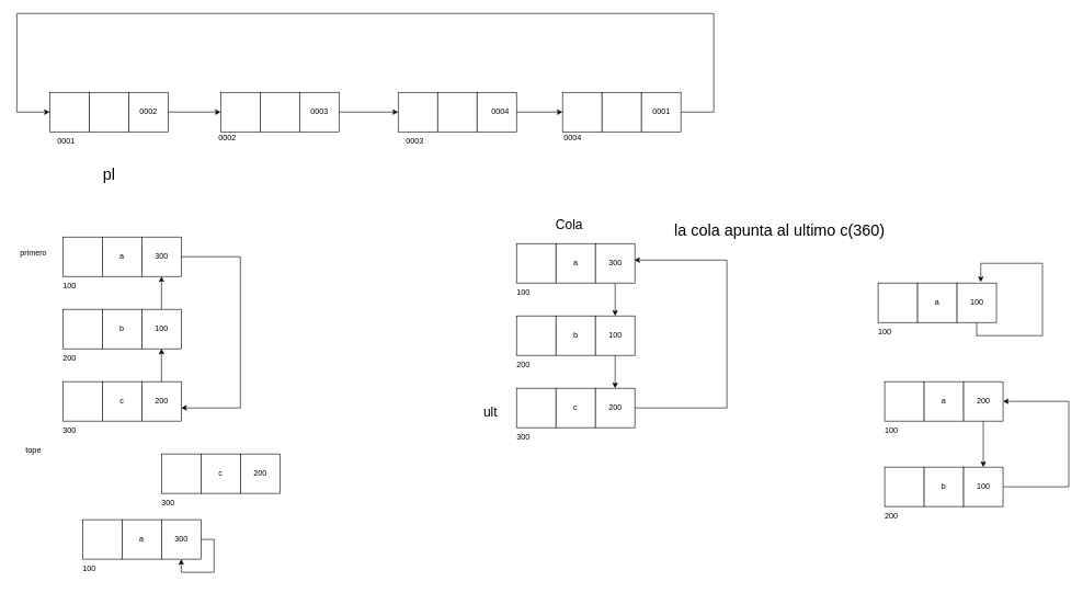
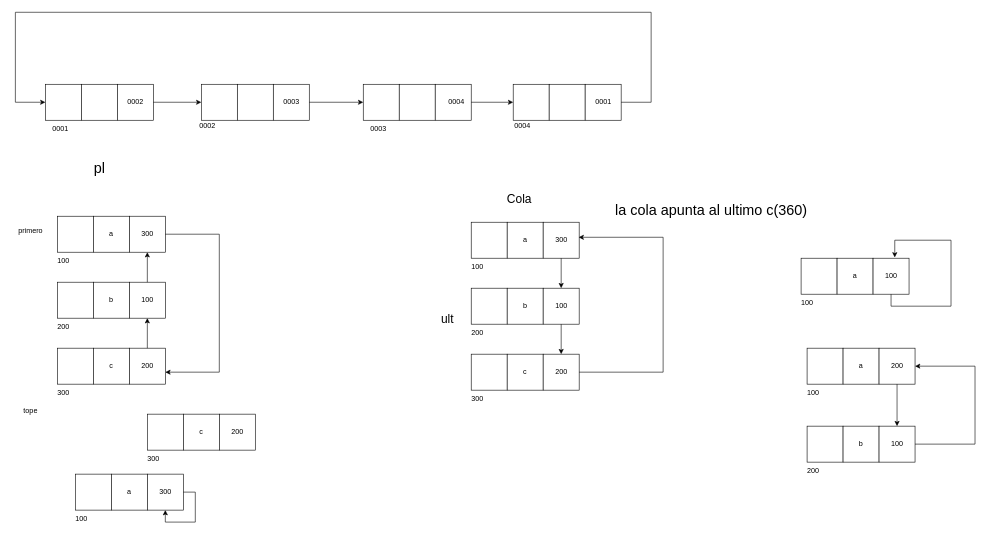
  <mxCell id="0" />
  <mxCell id="1" parent="0" />
  <mxCell id="2" value="" style="group" parent="1" vertex="1" connectable="0"><mxGeometry y="140" width="180" height="60" as="geometry" x="75" /></mxCell>
  <mxCell id="3" value="" style="rounded=0;whiteSpace=wrap;html=1;" parent="2" vertex="1"><mxGeometry width="60" height="60" as="geometry" /></mxCell>
  <mxCell id="4" value="" style="rounded=0;whiteSpace=wrap;html=1;" parent="2" vertex="1"><mxGeometry x="60" width="60" height="60" as="geometry" /></mxCell>
  <mxCell id="5" value="" style="rounded=0;whiteSpace=wrap;html=1;" parent="2" vertex="1"><mxGeometry x="120" width="60" height="60" as="geometry" /></mxCell>
  <mxCell id="6" value="0002" style="text;html=1;align=center;verticalAlign=middle;resizable=0;points=[];autosize=1;strokeColor=none;fillColor=none;" parent="2" vertex="1"><mxGeometry x="125" y="15" width="50" height="30" as="geometry" /></mxCell>
  <mxCell id="7" value="" style="group" parent="1" vertex="1" connectable="0"><mxGeometry x="335" y="140" width="180" height="60" as="geometry" /></mxCell>
  <mxCell id="8" value="" style="rounded=0;whiteSpace=wrap;html=1;" parent="7" vertex="1"><mxGeometry width="60" height="60" as="geometry" /></mxCell>
  <mxCell id="9" value="" style="rounded=0;whiteSpace=wrap;html=1;" parent="7" vertex="1"><mxGeometry x="60" width="60" height="60" as="geometry" /></mxCell>
  <mxCell id="10" value="" style="rounded=0;whiteSpace=wrap;html=1;" parent="7" vertex="1"><mxGeometry x="120" width="60" height="60" as="geometry" /></mxCell>
  <mxCell id="11" value="0003" style="text;html=1;align=center;verticalAlign=middle;resizable=0;points=[];autosize=1;strokeColor=none;fillColor=none;" parent="7" vertex="1"><mxGeometry x="125" y="15" width="50" height="30" as="geometry" /></mxCell>
  <mxCell id="12" style="edgeStyle=orthogonalEdgeStyle;rounded=0;orthogonalLoop=1;jettySize=auto;html=1;entryX=0;entryY=0.5;entryDx=0;entryDy=0;" parent="1" source="5" target="8" edge="1"><mxGeometry relative="1" as="geometry" /></mxCell>
  <mxCell id="13" value="" style="group" parent="1" vertex="1" connectable="0"><mxGeometry x="605" y="140" width="180" height="60" as="geometry" /></mxCell>
  <mxCell id="14" value="" style="rounded=0;whiteSpace=wrap;html=1;" parent="13" vertex="1"><mxGeometry width="60" height="60" as="geometry" /></mxCell>
  <mxCell id="15" value="" style="rounded=0;whiteSpace=wrap;html=1;" parent="13" vertex="1"><mxGeometry x="60" width="60" height="60" as="geometry" /></mxCell>
  <mxCell id="16" value="" style="rounded=0;whiteSpace=wrap;html=1;" parent="13" vertex="1"><mxGeometry x="120" width="60" height="60" as="geometry" /></mxCell>
  <mxCell id="17" value="0004" style="text;html=1;align=center;verticalAlign=middle;resizable=0;points=[];autosize=1;strokeColor=none;fillColor=none;" parent="13" vertex="1"><mxGeometry x="130" y="15" width="50" height="30" as="geometry" /></mxCell>
  <mxCell id="18" value="" style="group" parent="1" vertex="1" connectable="0"><mxGeometry x="855" y="140" width="180" height="60" as="geometry" /></mxCell>
  <mxCell id="19" value="" style="rounded=0;whiteSpace=wrap;html=1;" parent="18" vertex="1"><mxGeometry width="60" height="60" as="geometry" /></mxCell>
  <mxCell id="20" value="" style="rounded=0;whiteSpace=wrap;html=1;" parent="18" vertex="1"><mxGeometry x="60" width="60" height="60" as="geometry" /></mxCell>
  <mxCell id="21" value="" style="rounded=0;whiteSpace=wrap;html=1;" parent="18" vertex="1"><mxGeometry x="120" width="60" height="60" as="geometry" /></mxCell>
  <mxCell id="22" value="0001" style="text;html=1;align=center;verticalAlign=middle;resizable=0;points=[];autosize=1;strokeColor=none;fillColor=none;" parent="18" vertex="1"><mxGeometry x="125" y="15" width="50" height="30" as="geometry" /></mxCell>
  <mxCell id="23" style="edgeStyle=orthogonalEdgeStyle;rounded=0;orthogonalLoop=1;jettySize=auto;html=1;entryX=0;entryY=0.5;entryDx=0;entryDy=0;" parent="1" source="16" target="19" edge="1"><mxGeometry relative="1" as="geometry" /></mxCell>
  <mxCell id="24" value="" style="edgeStyle=orthogonalEdgeStyle;rounded=0;orthogonalLoop=1;jettySize=auto;html=1;" parent="1" source="10" target="14" edge="1"><mxGeometry relative="1" as="geometry" /></mxCell>
  <mxCell id="25" style="edgeStyle=orthogonalEdgeStyle;rounded=0;orthogonalLoop=1;jettySize=auto;html=1;entryX=0;entryY=0.5;entryDx=0;entryDy=0;" parent="1" source="21" target="3" edge="1"><mxGeometry relative="1" as="geometry"><Array as="points"><mxPoint x="1085" y="170" /><mxPoint x="1085" y="20" /><mxPoint x="25" y="20" /><mxPoint x="25" y="170" /></Array></mxGeometry></mxCell>
  <mxCell id="26" value="0001" style="text;html=1;align=center;verticalAlign=middle;resizable=0;points=[];autosize=1;strokeColor=none;fillColor=none;" parent="1" vertex="1"><mxGeometry y="200" width="50" height="30" as="geometry" x="75" /></mxCell>
  <mxCell id="27" value="0002" style="text;html=1;align=center;verticalAlign=middle;resizable=0;points=[];autosize=1;strokeColor=none;fillColor=none;" parent="1" vertex="1"><mxGeometry x="320" y="195" width="50" height="30" as="geometry" /></mxCell>
  <mxCell id="28" value="0003" style="text;html=1;align=center;verticalAlign=middle;resizable=0;points=[];autosize=1;strokeColor=none;fillColor=none;" parent="1" vertex="1"><mxGeometry x="605" y="200" width="50" height="30" as="geometry" /></mxCell>
  <mxCell id="29" value="0004" style="text;html=1;align=center;verticalAlign=middle;resizable=0;points=[];autosize=1;strokeColor=none;fillColor=none;" parent="1" vertex="1"><mxGeometry x="845" y="195" width="50" height="30" as="geometry" /></mxCell>
- <mxCell id="30" value="&lt;font style=&quot;font-size: 24px;&quot;&gt;pl&lt;/font&gt;" style="text;html=1;align=center;verticalAlign=middle;resizable=0;points=[];autosize=1;strokeColor=none;fillColor=none;" parent="1" vertex="1"><mxGeometry x="145" y="245" width="40" height="40" as="geometry" /></mxCell>
+ <mxCell id="30" value="&lt;font style=&quot;font-size: 24px;&quot;&gt;pl&lt;/font&gt;" style="text;html=1;align=center;verticalAlign=middle;resizable=0;points=[];autosize=1;strokeColor=none;fillColor=none;" parent="1" vertex="1"><mxGeometry x="145" y="260" width="40" height="40" as="geometry" /></mxCell>
  <mxCell id="31" value="" style="group" parent="1" vertex="1" connectable="0"><mxGeometry x="95" y="580" width="180" height="60" as="geometry" /></mxCell>
  <mxCell id="32" value="" style="rounded=0;whiteSpace=wrap;html=1;" parent="31" vertex="1"><mxGeometry width="60" height="60" as="geometry" /></mxCell>
  <mxCell id="33" value="c" style="rounded=0;whiteSpace=wrap;html=1;" parent="31" vertex="1"><mxGeometry x="60" width="60" height="60" as="geometry" /></mxCell>
  <mxCell id="34" value="" style="rounded=0;whiteSpace=wrap;html=1;" parent="31" vertex="1"><mxGeometry x="120" width="60" height="60" as="geometry" /></mxCell>
  <mxCell id="35" value="200" style="text;html=1;align=center;verticalAlign=middle;resizable=0;points=[];autosize=1;strokeColor=none;fillColor=none;" parent="31" vertex="1"><mxGeometry x="130" y="15" width="40" height="30" as="geometry" /></mxCell>
  <mxCell id="36" value="" style="group" parent="1" vertex="1" connectable="0"><mxGeometry x="95" y="470" width="180" height="60" as="geometry" /></mxCell>
  <mxCell id="37" value="" style="rounded=0;whiteSpace=wrap;html=1;" parent="36" vertex="1"><mxGeometry width="60" height="60" as="geometry" /></mxCell>
  <mxCell id="38" value="b" style="rounded=0;whiteSpace=wrap;html=1;" parent="36" vertex="1"><mxGeometry x="60" width="60" height="60" as="geometry" /></mxCell>
  <mxCell id="39" value="" style="rounded=0;whiteSpace=wrap;html=1;" parent="36" vertex="1"><mxGeometry x="120" width="60" height="60" as="geometry" /></mxCell>
  <mxCell id="40" value="100" style="text;html=1;align=center;verticalAlign=middle;resizable=0;points=[];autosize=1;strokeColor=none;fillColor=none;" parent="36" vertex="1"><mxGeometry x="130" y="15" width="40" height="30" as="geometry" /></mxCell>
  <mxCell id="41" value="" style="group" parent="1" vertex="1" connectable="0"><mxGeometry x="95" y="360" width="180" height="60" as="geometry" /></mxCell>
  <mxCell id="42" value="" style="rounded=0;whiteSpace=wrap;html=1;" parent="41" vertex="1"><mxGeometry width="60" height="60" as="geometry" /></mxCell>
  <mxCell id="43" value="a" style="rounded=0;whiteSpace=wrap;html=1;" parent="41" vertex="1"><mxGeometry x="60" width="60" height="60" as="geometry" /></mxCell>
  <mxCell id="44" value="" style="rounded=0;whiteSpace=wrap;html=1;" parent="41" vertex="1"><mxGeometry x="120" width="60" height="60" as="geometry" /></mxCell>
  <mxCell id="45" value="300" style="text;html=1;align=center;verticalAlign=middle;resizable=0;points=[];autosize=1;strokeColor=none;fillColor=none;" parent="41" vertex="1"><mxGeometry x="130" y="15" width="40" height="30" as="geometry" /></mxCell>
  <mxCell id="46" value="&lt;font style=&quot;font-size: 12px;&quot;&gt;100&lt;/font&gt;" style="text;html=1;align=center;verticalAlign=middle;resizable=0;points=[];autosize=1;strokeColor=none;fillColor=none;fontSize=24;" parent="1" vertex="1"><mxGeometry x="85" y="410" width="40" height="40" as="geometry" /></mxCell>
  <mxCell id="47" style="edgeStyle=orthogonalEdgeStyle;rounded=0;orthogonalLoop=1;jettySize=auto;html=1;exitX=0.5;exitY=0;exitDx=0;exitDy=0;entryX=0.5;entryY=1;entryDx=0;entryDy=0;fontSize=24;" parent="1" source="39" target="44" edge="1"><mxGeometry relative="1" as="geometry" /></mxCell>
  <mxCell id="48" style="edgeStyle=orthogonalEdgeStyle;rounded=0;orthogonalLoop=1;jettySize=auto;html=1;exitX=0.5;exitY=0;exitDx=0;exitDy=0;entryX=0.5;entryY=1;entryDx=0;entryDy=0;fontSize=24;" parent="1" source="34" target="39" edge="1"><mxGeometry relative="1" as="geometry" /></mxCell>
  <mxCell id="49" style="edgeStyle=orthogonalEdgeStyle;rounded=0;orthogonalLoop=1;jettySize=auto;html=1;exitX=1;exitY=0.5;exitDx=0;exitDy=0;fontSize=24;" parent="1" source="44" edge="1"><mxGeometry relative="1" as="geometry"><mxPoint x="275" y="620" as="targetPoint" /><Array as="points"><mxPoint x="365" y="390" /><mxPoint x="365" y="620" /></Array></mxGeometry></mxCell>
  <mxCell id="50" value="tope" style="text;html=1;align=center;verticalAlign=middle;resizable=0;points=[];autosize=1;strokeColor=none;fillColor=none;fontSize=12;" parent="1" vertex="1"><mxGeometry x="25" y="670" width="50" height="30" as="geometry" /></mxCell>
  <mxCell id="51" value="&lt;font style=&quot;font-size: 12px;&quot;&gt;200&lt;/font&gt;" style="text;html=1;align=center;verticalAlign=middle;resizable=0;points=[];autosize=1;strokeColor=none;fillColor=none;fontSize=24;" parent="1" vertex="1"><mxGeometry x="85" y="520" width="40" height="40" as="geometry" /></mxCell>
  <mxCell id="52" value="&lt;font style=&quot;font-size: 12px;&quot;&gt;300&lt;/font&gt;" style="text;html=1;align=center;verticalAlign=middle;resizable=0;points=[];autosize=1;strokeColor=none;fillColor=none;fontSize=24;" parent="1" vertex="1"><mxGeometry x="85" y="630" width="40" height="40" as="geometry" /></mxCell>
  <mxCell id="53" value="primero" style="text;html=1;align=center;verticalAlign=middle;resizable=0;points=[];autosize=1;strokeColor=none;fillColor=none;fontSize=12;" parent="1" vertex="1"><mxGeometry x="20" y="370" width="60" height="30" as="geometry" /></mxCell>
  <mxCell id="54" value="" style="group" parent="1" vertex="1" connectable="0"><mxGeometry x="785" y="590" width="180" height="60" as="geometry" /></mxCell>
  <mxCell id="55" value="" style="rounded=0;whiteSpace=wrap;html=1;" parent="54" vertex="1"><mxGeometry width="60" height="60" as="geometry" /></mxCell>
  <mxCell id="56" value="c" style="rounded=0;whiteSpace=wrap;html=1;" parent="54" vertex="1"><mxGeometry x="60" width="60" height="60" as="geometry" /></mxCell>
  <mxCell id="57" value="" style="rounded=0;whiteSpace=wrap;html=1;" parent="54" vertex="1"><mxGeometry x="120" width="60" height="60" as="geometry" /></mxCell>
  <mxCell id="58" value="200" style="text;html=1;align=center;verticalAlign=middle;resizable=0;points=[];autosize=1;strokeColor=none;fillColor=none;" parent="54" vertex="1"><mxGeometry x="130" y="15" width="40" height="30" as="geometry" /></mxCell>
  <mxCell id="59" value="" style="group" parent="1" vertex="1" connectable="0"><mxGeometry x="785" y="480" width="180" height="60" as="geometry" /></mxCell>
  <mxCell id="60" value="" style="rounded=0;whiteSpace=wrap;html=1;" parent="59" vertex="1"><mxGeometry width="60" height="60" as="geometry" /></mxCell>
  <mxCell id="61" value="b" style="rounded=0;whiteSpace=wrap;html=1;" parent="59" vertex="1"><mxGeometry x="60" width="60" height="60" as="geometry" /></mxCell>
  <mxCell id="62" value="" style="rounded=0;whiteSpace=wrap;html=1;" parent="59" vertex="1"><mxGeometry x="120" width="60" height="60" as="geometry" /></mxCell>
  <mxCell id="63" value="100" style="text;html=1;align=center;verticalAlign=middle;resizable=0;points=[];autosize=1;strokeColor=none;fillColor=none;" parent="59" vertex="1"><mxGeometry x="130" y="15" width="40" height="30" as="geometry" /></mxCell>
  <mxCell id="64" value="" style="group" parent="1" vertex="1" connectable="0"><mxGeometry x="785" y="370" width="180" height="60" as="geometry" /></mxCell>
  <mxCell id="65" value="" style="rounded=0;whiteSpace=wrap;html=1;" parent="64" vertex="1"><mxGeometry width="60" height="60" as="geometry" /></mxCell>
  <mxCell id="66" value="a" style="rounded=0;whiteSpace=wrap;html=1;" parent="64" vertex="1"><mxGeometry x="60" width="60" height="60" as="geometry" /></mxCell>
  <mxCell id="67" value="" style="rounded=0;whiteSpace=wrap;html=1;" parent="64" vertex="1"><mxGeometry x="120" width="60" height="60" as="geometry" /></mxCell>
  <mxCell id="68" value="300" style="text;html=1;align=center;verticalAlign=middle;resizable=0;points=[];autosize=1;strokeColor=none;fillColor=none;" parent="64" vertex="1"><mxGeometry x="130" y="15" width="40" height="30" as="geometry" /></mxCell>
  <mxCell id="69" value="&lt;font style=&quot;font-size: 12px;&quot;&gt;100&lt;/font&gt;" style="text;html=1;align=center;verticalAlign=middle;resizable=0;points=[];autosize=1;strokeColor=none;fillColor=none;fontSize=24;" parent="1" vertex="1"><mxGeometry x="775" y="420" width="40" height="40" as="geometry" /></mxCell>
  <mxCell id="70" value="&lt;font style=&quot;font-size: 12px;&quot;&gt;200&lt;/font&gt;" style="text;html=1;align=center;verticalAlign=middle;resizable=0;points=[];autosize=1;strokeColor=none;fillColor=none;fontSize=24;" parent="1" vertex="1"><mxGeometry x="775" y="530" width="40" height="40" as="geometry" /></mxCell>
  <mxCell id="71" value="&lt;font style=&quot;font-size: 12px;&quot;&gt;300&lt;/font&gt;" style="text;html=1;align=center;verticalAlign=middle;resizable=0;points=[];autosize=1;strokeColor=none;fillColor=none;fontSize=24;" parent="1" vertex="1"><mxGeometry x="775" y="640" width="40" height="40" as="geometry" /></mxCell>
  <mxCell id="72" style="edgeStyle=orthogonalEdgeStyle;rounded=0;orthogonalLoop=1;jettySize=auto;html=1;exitX=0.5;exitY=1;exitDx=0;exitDy=0;entryX=0.5;entryY=0;entryDx=0;entryDy=0;fontSize=12;" parent="1" source="67" target="62" edge="1"><mxGeometry relative="1" as="geometry" /></mxCell>
  <mxCell id="73" style="edgeStyle=orthogonalEdgeStyle;rounded=0;orthogonalLoop=1;jettySize=auto;html=1;exitX=0.5;exitY=1;exitDx=0;exitDy=0;entryX=0.5;entryY=0;entryDx=0;entryDy=0;fontSize=12;" parent="1" source="62" target="57" edge="1"><mxGeometry relative="1" as="geometry" /></mxCell>
  <mxCell id="74" style="edgeStyle=orthogonalEdgeStyle;rounded=0;orthogonalLoop=1;jettySize=auto;html=1;exitX=1;exitY=0.5;exitDx=0;exitDy=0;entryX=0.986;entryY=0.419;entryDx=0;entryDy=0;entryPerimeter=0;fontSize=12;" parent="1" source="57" target="67" edge="1"><mxGeometry relative="1" as="geometry"><Array as="points"><mxPoint x="1105" y="620" /><mxPoint x="1105" y="395" /></Array></mxGeometry></mxCell>
- <mxCell id="75" value="&lt;font style=&quot;font-size: 20px;&quot;&gt;Cola&lt;/font&gt;" style="text;html=1;align=center;verticalAlign=middle;resizable=0;points=[];autosize=1;strokeColor=none;fillColor=none;fontSize=12;" parent="1" vertex="1"><mxGeometry x="835" y="320" width="60" height="40" as="geometry" /></mxCell>
+ <mxCell id="75" value="&lt;font style=&quot;font-size: 20px;&quot;&gt;Cola&lt;/font&gt;" style="text;html=1;align=center;verticalAlign=middle;resizable=0;points=[];autosize=1;strokeColor=none;fillColor=none;fontSize=12;" parent="1" vertex="1"><mxGeometry x="835" y="310" width="60" height="40" as="geometry" /></mxCell>
  <mxCell id="76" value="&lt;font style=&quot;font-size: 24px;&quot;&gt;la cola apunta al ultimo c(360)&lt;/font&gt;" style="text;html=1;align=center;verticalAlign=middle;resizable=0;points=[];autosize=1;strokeColor=none;fillColor=none;fontSize=20;" parent="1" vertex="1"><mxGeometry x="1015" y="330" width="340" height="40" as="geometry" /></mxCell>
- <mxCell id="77" value="ult" style="text;html=1;align=center;verticalAlign=middle;resizable=0;points=[];autosize=1;strokeColor=none;fillColor=none;fontSize=20;" parent="1" vertex="1"><mxGeometry x="725" y="605" width="40" height="40" as="geometry" /></mxCell>
+ <mxCell id="77" value="ult" style="text;html=1;align=center;verticalAlign=middle;resizable=0;points=[];autosize=1;strokeColor=none;fillColor=none;fontSize=20;" parent="1" vertex="1"><mxGeometry x="725" y="510" width="40" height="40" as="geometry" /></mxCell>
  <mxCell id="78" value="" style="group" vertex="1" connectable="0" parent="1"><mxGeometry x="125" y="790" width="180" height="60" as="geometry" /></mxCell>
  <mxCell id="79" value="" style="rounded=0;whiteSpace=wrap;html=1;" vertex="1" parent="78"><mxGeometry width="60" height="60" as="geometry" /></mxCell>
  <mxCell id="80" value="a" style="rounded=0;whiteSpace=wrap;html=1;" vertex="1" parent="78"><mxGeometry x="60" width="60" height="60" as="geometry" /></mxCell>
  <mxCell id="81" value="" style="rounded=0;whiteSpace=wrap;html=1;" vertex="1" parent="78"><mxGeometry x="120" width="60" height="60" as="geometry" /></mxCell>
  <mxCell id="82" value="300" style="text;html=1;align=center;verticalAlign=middle;resizable=0;points=[];autosize=1;strokeColor=none;fillColor=none;" vertex="1" parent="78"><mxGeometry x="130" y="15" width="40" height="30" as="geometry" /></mxCell>
  <mxCell id="83" style="edgeStyle=orthogonalEdgeStyle;rounded=0;orthogonalLoop=1;jettySize=auto;html=1;exitX=1;exitY=0.5;exitDx=0;exitDy=0;entryX=0.5;entryY=1;entryDx=0;entryDy=0;" edge="1" parent="78" source="81" target="81"><mxGeometry relative="1" as="geometry" /></mxCell>
  <mxCell id="84" value="&lt;font style=&quot;font-size: 12px;&quot;&gt;100&lt;/font&gt;" style="text;html=1;align=center;verticalAlign=middle;resizable=0;points=[];autosize=1;strokeColor=none;fillColor=none;fontSize=24;" vertex="1" parent="1"><mxGeometry x="115" y="840" width="40" height="40" as="geometry" /></mxCell>
  <mxCell id="85" value="" style="group" vertex="1" connectable="0" parent="1"><mxGeometry x="245" y="690" width="180" height="60" as="geometry" /></mxCell>
  <mxCell id="86" value="" style="rounded=0;whiteSpace=wrap;html=1;" vertex="1" parent="85"><mxGeometry width="60" height="60" as="geometry" /></mxCell>
  <mxCell id="87" value="c" style="rounded=0;whiteSpace=wrap;html=1;" vertex="1" parent="85"><mxGeometry x="60" width="60" height="60" as="geometry" /></mxCell>
  <mxCell id="88" value="" style="rounded=0;whiteSpace=wrap;html=1;" vertex="1" parent="85"><mxGeometry x="120" width="60" height="60" as="geometry" /></mxCell>
  <mxCell id="89" value="200" style="text;html=1;align=center;verticalAlign=middle;resizable=0;points=[];autosize=1;strokeColor=none;fillColor=none;" vertex="1" parent="85"><mxGeometry x="130" y="15" width="40" height="30" as="geometry" /></mxCell>
  <mxCell id="90" value="&lt;font style=&quot;font-size: 12px;&quot;&gt;300&lt;/font&gt;" style="text;html=1;align=center;verticalAlign=middle;resizable=0;points=[];autosize=1;strokeColor=none;fillColor=none;fontSize=24;" vertex="1" parent="1"><mxGeometry x="235" y="740" width="40" height="40" as="geometry" /></mxCell>
  <mxCell id="91" value="" style="group" vertex="1" connectable="0" parent="1"><mxGeometry x="1335" y="430" width="180" height="60" as="geometry" /></mxCell>
  <mxCell id="92" value="" style="rounded=0;whiteSpace=wrap;html=1;" vertex="1" parent="91"><mxGeometry width="60" height="60" as="geometry" /></mxCell>
  <mxCell id="93" value="a" style="rounded=0;whiteSpace=wrap;html=1;" vertex="1" parent="91"><mxGeometry x="60" width="60" height="60" as="geometry" /></mxCell>
  <mxCell id="94" value="" style="rounded=0;whiteSpace=wrap;html=1;" vertex="1" parent="91"><mxGeometry x="120" width="60" height="60" as="geometry" /></mxCell>
  <mxCell id="95" value="100" style="text;html=1;align=center;verticalAlign=middle;resizable=0;points=[];autosize=1;strokeColor=none;fillColor=none;" vertex="1" parent="91"><mxGeometry x="130" y="15" width="40" height="30" as="geometry" /></mxCell>
  <mxCell id="96" style="edgeStyle=orthogonalEdgeStyle;rounded=0;orthogonalLoop=1;jettySize=auto;html=1;exitX=0.5;exitY=1;exitDx=0;exitDy=0;entryX=0.603;entryY=-0.022;entryDx=0;entryDy=0;entryPerimeter=0;" edge="1" parent="91" source="94" target="94"><mxGeometry relative="1" as="geometry"><Array as="points"><mxPoint x="150" y="80" /><mxPoint x="250" y="80" /><mxPoint x="250" y="-30" /><mxPoint x="156" y="-30" /></Array></mxGeometry></mxCell>
  <mxCell id="97" value="&lt;font style=&quot;font-size: 12px;&quot;&gt;100&lt;/font&gt;" style="text;html=1;align=center;verticalAlign=middle;resizable=0;points=[];autosize=1;strokeColor=none;fillColor=none;fontSize=24;" vertex="1" parent="1"><mxGeometry x="1325" y="480" width="40" height="40" as="geometry" /></mxCell>
  <mxCell id="98" value="" style="group" vertex="1" connectable="0" parent="1"><mxGeometry x="1345" y="580" width="180" height="60" as="geometry" /></mxCell>
  <mxCell id="99" value="" style="rounded=0;whiteSpace=wrap;html=1;" vertex="1" parent="98"><mxGeometry width="60" height="60" as="geometry" /></mxCell>
  <mxCell id="100" value="a" style="rounded=0;whiteSpace=wrap;html=1;" vertex="1" parent="98"><mxGeometry x="60" width="60" height="60" as="geometry" /></mxCell>
  <mxCell id="101" value="" style="rounded=0;whiteSpace=wrap;html=1;" vertex="1" parent="98"><mxGeometry x="120" width="60" height="60" as="geometry" /></mxCell>
  <mxCell id="102" value="200" style="text;html=1;align=center;verticalAlign=middle;resizable=0;points=[];autosize=1;strokeColor=none;fillColor=none;" vertex="1" parent="98"><mxGeometry x="130" y="15" width="40" height="30" as="geometry" /></mxCell>
  <mxCell id="103" value="&lt;font style=&quot;font-size: 12px;&quot;&gt;100&lt;/font&gt;" style="text;html=1;align=center;verticalAlign=middle;resizable=0;points=[];autosize=1;strokeColor=none;fillColor=none;fontSize=24;" vertex="1" parent="1"><mxGeometry x="1335" y="630" width="40" height="40" as="geometry" /></mxCell>
  <mxCell id="104" value="" style="group" vertex="1" connectable="0" parent="1"><mxGeometry x="1345" y="710" width="180" height="60" as="geometry" /></mxCell>
  <mxCell id="105" value="" style="rounded=0;whiteSpace=wrap;html=1;" vertex="1" parent="104"><mxGeometry width="60" height="60" as="geometry" /></mxCell>
  <mxCell id="106" value="b" style="rounded=0;whiteSpace=wrap;html=1;" vertex="1" parent="104"><mxGeometry x="60" width="60" height="60" as="geometry" /></mxCell>
  <mxCell id="107" value="" style="rounded=0;whiteSpace=wrap;html=1;" vertex="1" parent="104"><mxGeometry x="120" width="60" height="60" as="geometry" /></mxCell>
  <mxCell id="108" value="100" style="text;html=1;align=center;verticalAlign=middle;resizable=0;points=[];autosize=1;strokeColor=none;fillColor=none;" vertex="1" parent="104"><mxGeometry x="130" y="15" width="40" height="30" as="geometry" /></mxCell>
  <mxCell id="109" value="&lt;font style=&quot;font-size: 12px;&quot;&gt;200&lt;/font&gt;" style="text;html=1;align=center;verticalAlign=middle;resizable=0;points=[];autosize=1;strokeColor=none;fillColor=none;fontSize=24;" vertex="1" parent="1"><mxGeometry x="1335" y="760" width="40" height="40" as="geometry" /></mxCell>
  <mxCell id="110" style="edgeStyle=orthogonalEdgeStyle;rounded=0;orthogonalLoop=1;jettySize=auto;html=1;exitX=0.5;exitY=1;exitDx=0;exitDy=0;" edge="1" parent="1" source="101" target="107"><mxGeometry relative="1" as="geometry" /></mxCell>
  <mxCell id="111" style="edgeStyle=orthogonalEdgeStyle;rounded=0;orthogonalLoop=1;jettySize=auto;html=1;entryX=1;entryY=0.5;entryDx=0;entryDy=0;" edge="1" parent="1" source="107" target="101"><mxGeometry relative="1" as="geometry"><Array as="points"><mxPoint x="1625" y="740" /><mxPoint x="1625" y="610" /></Array></mxGeometry></mxCell>
